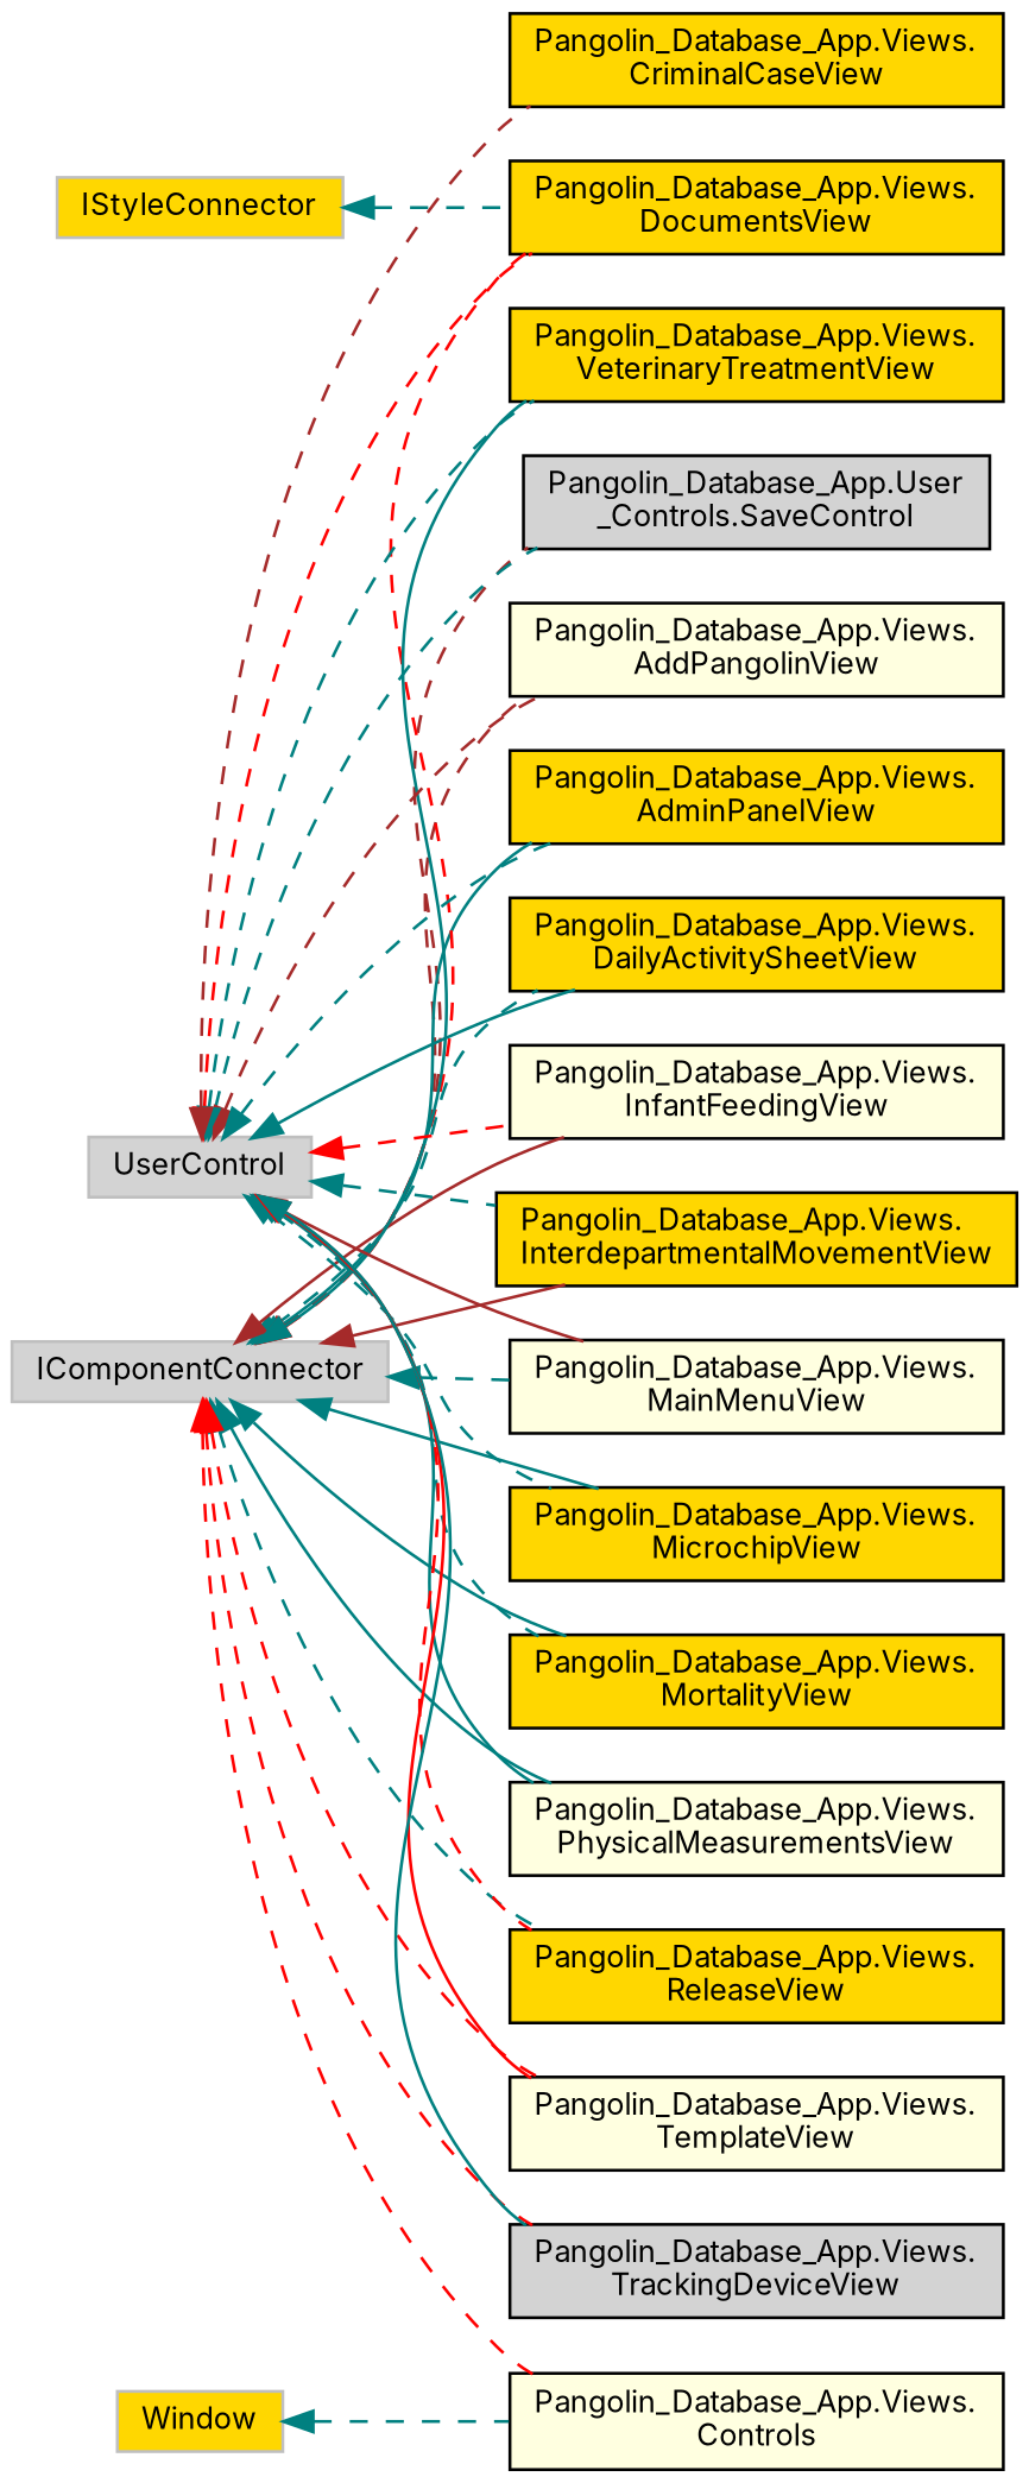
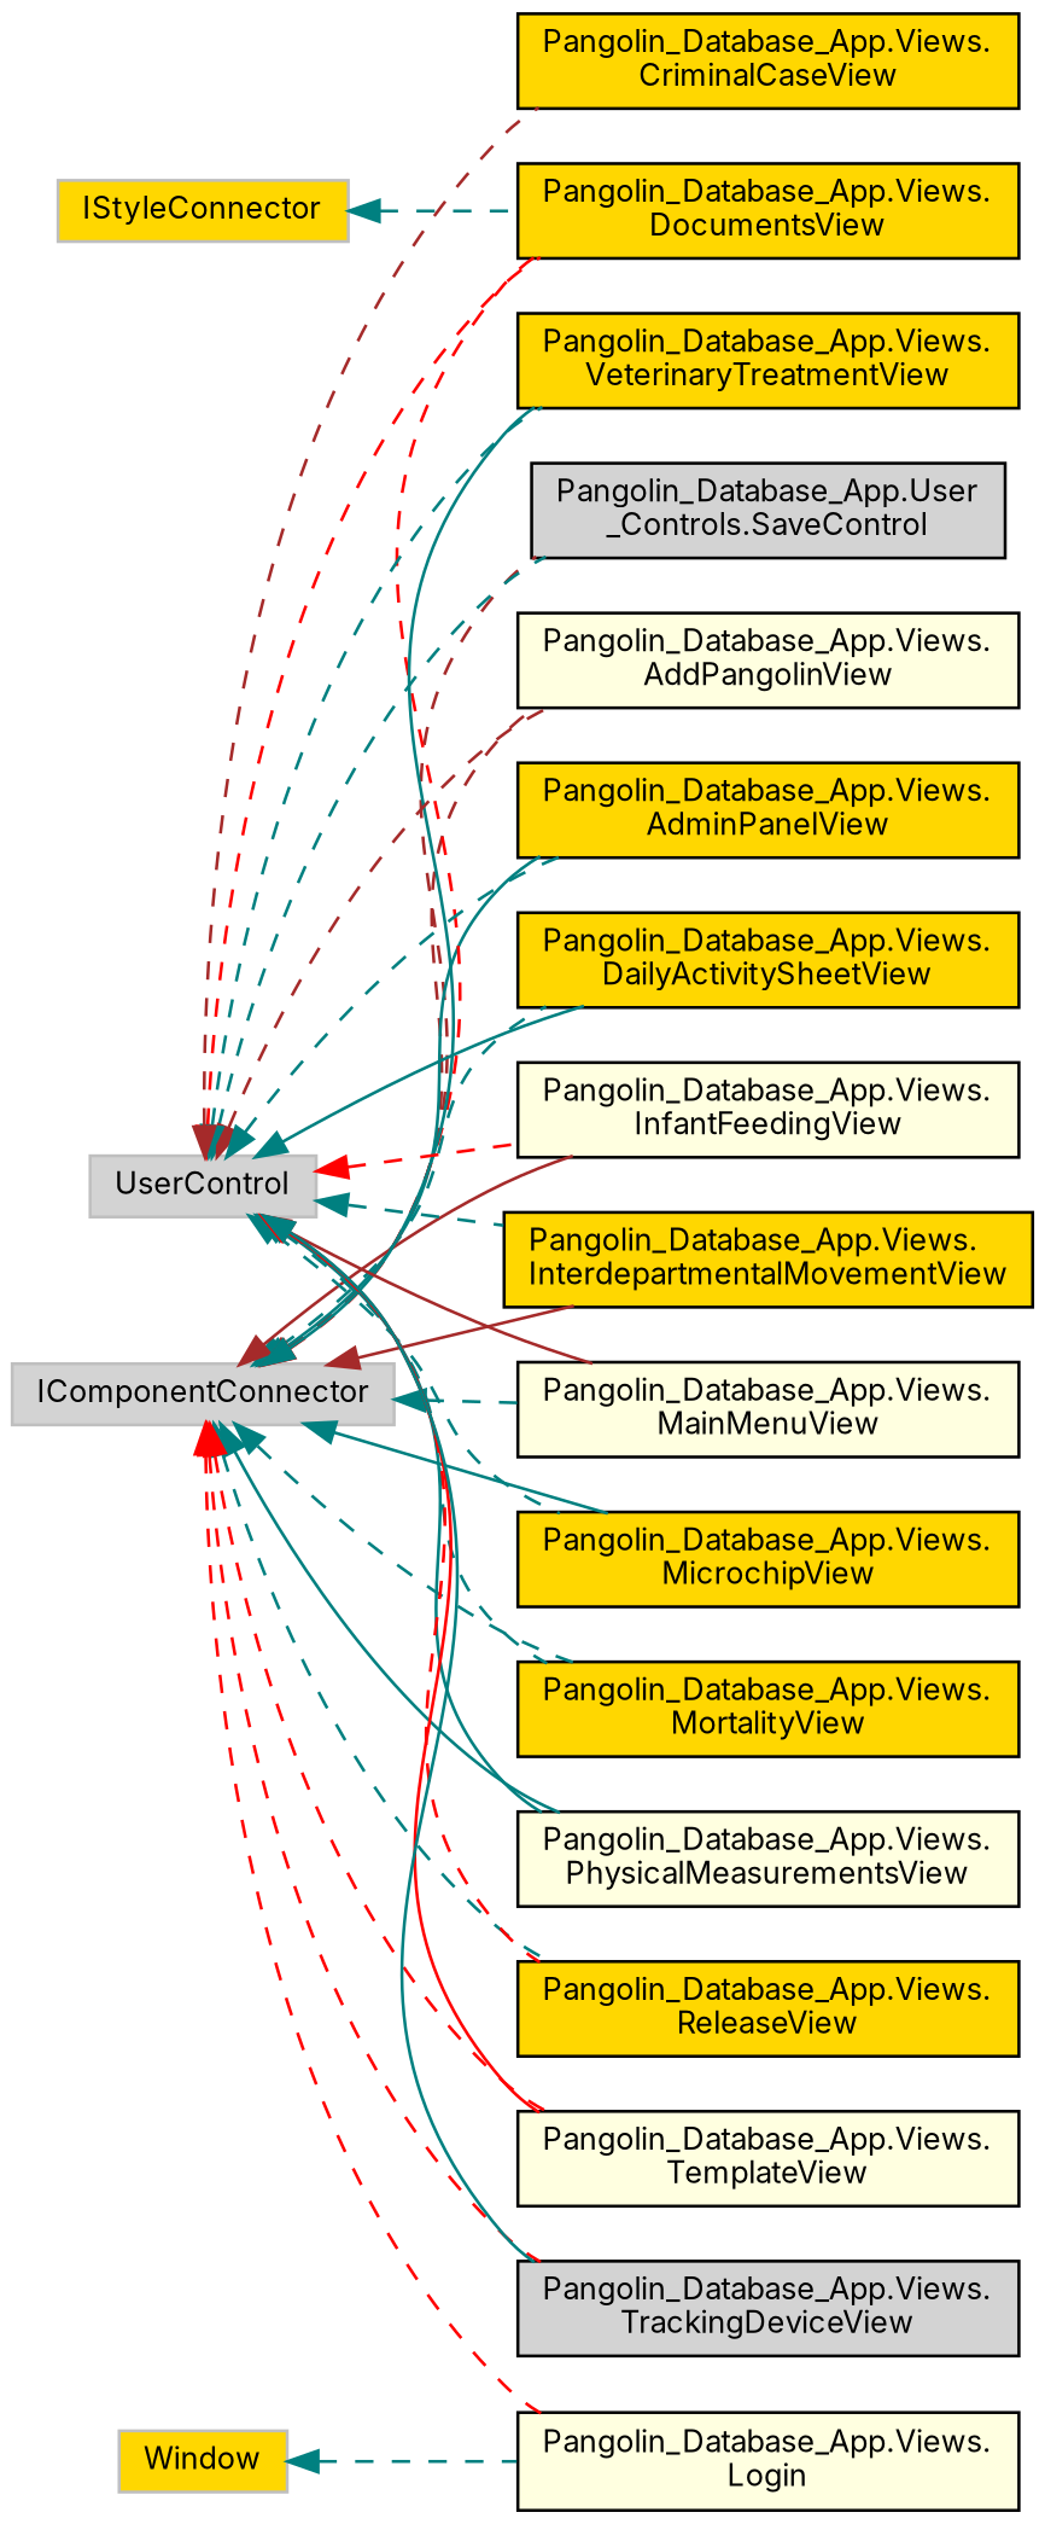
  digraph {
    fontname=Inter
    rankdir=LR
    node [color=black fillcolor=gold fontname=Inter fontsize=10 shape=record style=filled]
    edge [color=teal dir=back fontname=Inter fontsize=10 labelfontname=Helvetica labelfontsize=10 style=dashed]
    n1 [color=grey75 fillcolor=lightgrey height=0.2 label=IComponentConnector width=0.4]
    n2 [fillcolor=lightgrey height=0.2 label="Pangolin_Database_App.User\l_Controls.SaveControl" width=0.4]
    n3 [fillcolor=lightyellow height=0.2 label="Pangolin_Database_App.Views.\lAddPangolinView" width=0.4]
    n4 [height=0.2 label="Pangolin_Database_App.Views.\lAdminPanelView" width=0.4]
    n5 [height=0.2 label="Pangolin_Database_App.Views.\lDailyActivitySheetView" width=0.4]
    n6 [height=0.2 label="Pangolin_Database_App.Views.\lDocumentsView" width=0.4]
    n7 [fillcolor=lightyellow height=0.2 label="Pangolin_Database_App.Views.\lInfantFeedingView" width=0.4]
    n8 [height=0.2 label="Pangolin_Database_App.Views.\lInterdepartmentalMovementView" width=0.4]
-   n9 [fillcolor=lightyellow height=0.2 label="Pangolin_Database_App.Views.\lControls" width=0.4]
+   n9 [fillcolor=lightyellow height=0.2 label="Pangolin_Database_App.Views.\lLogin" width=0.4]
    n10 [fillcolor=lightyellow height=0.2 label="Pangolin_Database_App.Views.\lMainMenuView" width=0.4]
    n11 [height=0.2 label="Pangolin_Database_App.Views.\lMicrochipView" width=0.4]
    n12 [height=0.2 label="Pangolin_Database_App.Views.\lMortalityView" width=0.4]
    n13 [fillcolor=lightyellow height=0.2 label="Pangolin_Database_App.Views.\lPhysicalMeasurementsView" width=0.4]
    n14 [height=0.2 label="Pangolin_Database_App.Views.\lReleaseView" width=0.4]
    n15 [fillcolor=lightyellow height=0.2 label="Pangolin_Database_App.Views.\lTemplateView" width=0.4]
    n16 [fillcolor=lightgrey height=0.2 label="Pangolin_Database_App.Views.\lTrackingDeviceView" width=0.4]
    n17 [height=0.2 label="Pangolin_Database_App.Views.\lVeterinaryTreatmentView" width=0.4]
    n18 [height=0.2 label="Pangolin_Database_App.Views.\lCriminalCaseView" width=0.4]
    n19 [color=grey75 height=0.2 label=IStyleConnector width=0.4]
    n20 [color=grey75 fillcolor=lightgrey height=0.2 label=UserControl width=0.4]
    n21 [color=grey75 height=0.2 label=Window width=0.4]
    n1 -> n2 [color=brown]
    n1 -> n3 [color=brown]
    n1 -> n4 [style=solid]
    n1 -> n5
    n1 -> n6 [color=red]
    n1 -> n7 [color=brown style=solid]
    n1 -> n8 [color=brown style=solid]
    n1 -> n9 [color=red]
    n1 -> n10
    n1 -> n11 [style=solid]
-   n1 -> n12 [style=solid]
+   n1 -> n12
    n1 -> n13 [style=solid]
    n1 -> n14
    n1 -> n15 [color=red]
    n1 -> n16 [color=red]
    n1 -> n17 [style=solid]
    n19 -> n6
    n20 -> n2
    n20 -> n3 [color=brown]
    n20 -> n4
    n20 -> n5 [style=solid]
    n20 -> n6 [color=red]
    n20 -> n7 [color=red]
    n20 -> n8
    n20 -> n10 [color=brown style=solid]
    n20 -> n11
    n20 -> n12
    n20 -> n13 [style=solid]
    n20 -> n14 [color=red]
    n20 -> n15 [color=red style=solid]
    n20 -> n16 [style=solid]
    n20 -> n17
    n20 -> n18 [color=brown]
    n21 -> n9
  }
